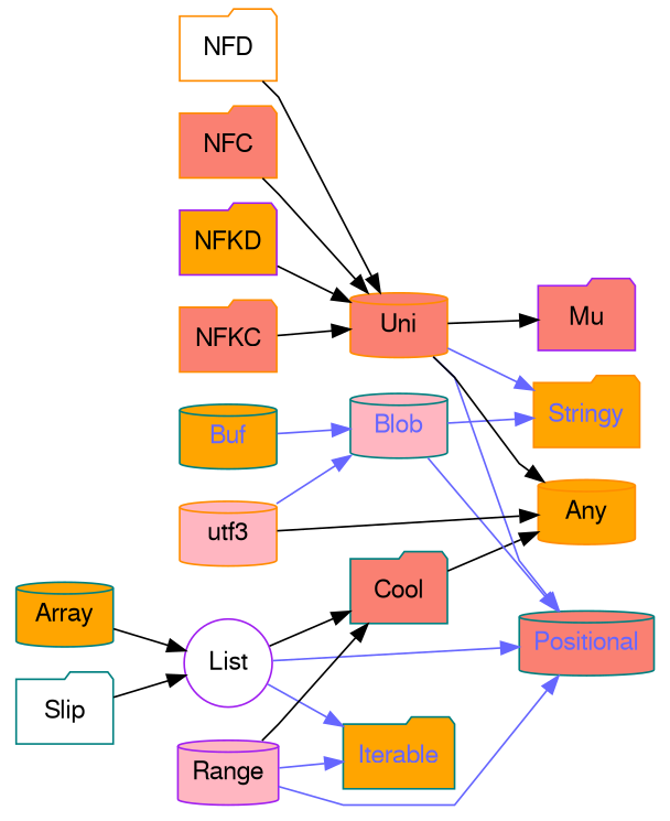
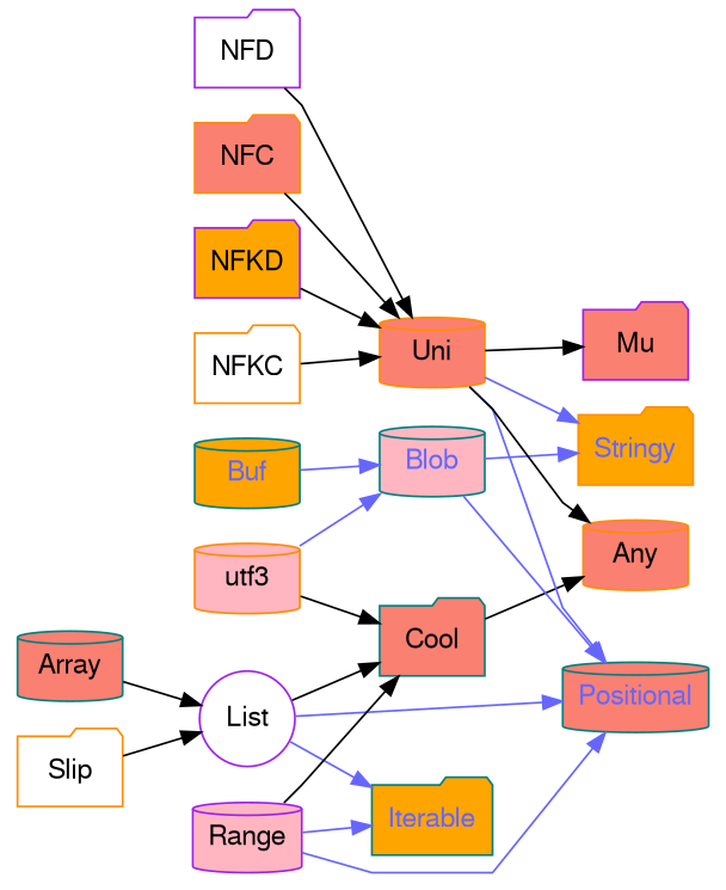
  digraph {
    rankdir=LR
    splines=polyline
    node [color=darkorange fillcolor=salmon fontcolor="#000000" fontname=FreeSans shape=folder style=filled]
    edge [color="#000000"]
    Positional [color=teal fontcolor="#6666FF" shape=cylinder]
    Mu [color=purple]
-   Any [fillcolor=orange shape=cylinder]
+   Any [shape=cylinder]
    Cool [color=teal]
    Iterable [color=teal fillcolor=orange fontcolor="#6666FF"]
    List [color=purple fillcolor=white shape=circle]
    Stringy [fillcolor=orange fontcolor="#6666FF"]
    Blob [color=teal fillcolor=lightpink fontcolor="#6666FF" shape=cylinder]
    Uni [shape=cylinder]
    Range [color=purple fillcolor=lightpink shape=cylinder]
-   Array [color=teal fillcolor=orange shape=cylinder]
-   Slip [color=teal fillcolor=white]
-   NFD [fillcolor=white]
+   Array [color=teal shape=cylinder]
+   Slip [fillcolor=white]
+   NFD [color=purple fillcolor=white]
    NFC
    NFKD [color=purple fillcolor=orange]
-   NFKC
+   NFKC [fillcolor=white]
    Buf [color=teal fillcolor=orange fontcolor="#6666FF" shape=cylinder]
    n18 [fillcolor=lightpink label=utf3 shape=cylinder]
    Cool -> Any
    List -> Positional [color="#6666FF"]
    List -> Cool
    List -> Iterable [color="#6666FF"]
    Blob -> Positional [color="#6666FF"]
    Blob -> Stringy [color="#6666FF"]
    Uni -> Positional [color="#6666FF"]
    Uni -> Mu
    Uni -> Any
    Uni -> Stringy [color="#6666FF"]
    Range -> Positional [color="#6666FF"]
    Range -> Cool
    Range -> Iterable [color="#6666FF"]
    Array -> List
    Slip -> List
    NFD -> Uni
    NFC -> Uni
    NFKD -> Uni
    NFKC -> Uni
    Buf -> Blob [color="#6666FF"]
-   n18 -> Any
+   n18 -> Cool
    n18 -> Blob [color="#6666FF"]
  }
